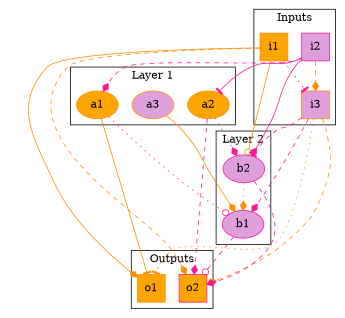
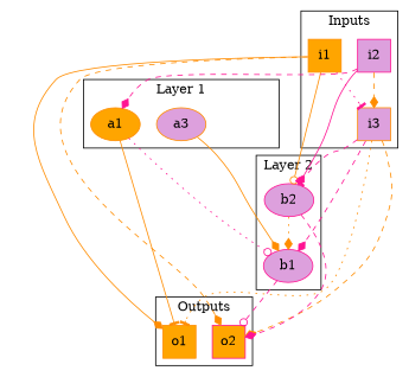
  digraph {
    node [color=darkorange fillcolor=orange style=filled]
    edge [arrowhead=diamond color=deeppink style=dashed]
    a1
-   a2
    a3 [fillcolor=plum]
    i1 [shape=square]
    i2 [color=deeppink fillcolor=plum shape=square]
    i3 [fillcolor=plum shape=square]
    b1 [color=deeppink fillcolor=plum]
    b2 [color=deeppink fillcolor=plum]
    o1 [shape=square]
    o2 [color=deeppink shape=square]
    subgraph cluster_1 {
      color=black
      label="Layer 1"
      a1
-     a2
      a3
    }
    subgraph cluster_2 {
      color=black
      label=Inputs
      i1
      i2
      i3
    }
    subgraph cluster_3 {
      color=black
      label="Layer 2"
      b1
      b2
    }
    subgraph cluster_4 {
      color=black
      label=Outputs
      o1
      o2
    }
    a1 -> b1 [arrowhead=odot style=dotted]
    a1 -> o1 [arrowhead=tee color=darkorange style=solid]
-   a2 -> b2 [style=dotted]
-   a2 -> o2
    a3 -> b1 [color=darkorange style=solid]
    i1 -> i3 [arrowhead=tee style=dotted]
    i1 -> b2 [arrowhead=odot color=darkorange style=solid]
    i1 -> o1 [color=darkorange style=solid]
    i1 -> o2 [color=darkorange]
    i2 -> a1
-   i2 -> a2 [arrowhead=tee style=solid]
    i2 -> i3 [color=darkorange]
    i2 -> b2 [style=solid]
    i3 -> b1
    i3 -> b2 [arrowhead=tee]
    i3 -> o1 [arrowhead=tee color=darkorange style=dotted]
    i3 -> o2 [color=darkorange]
    b1 -> o2 [arrowhead=odot]
    b2 -> b1 [color=darkorange style=dotted]
    b2 -> o2
  }
